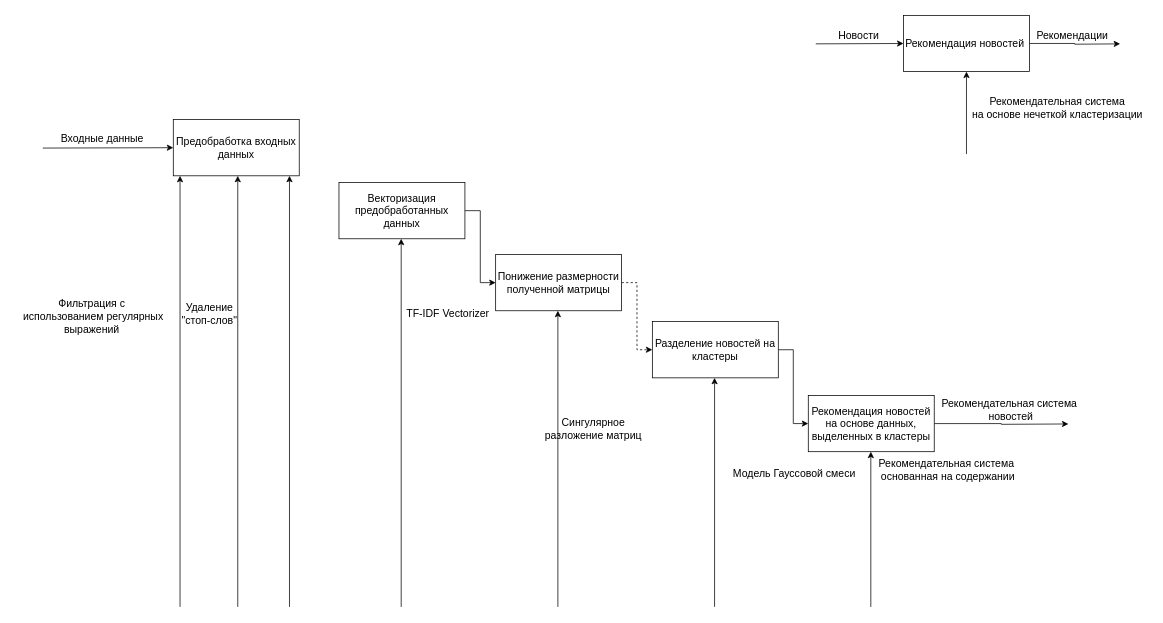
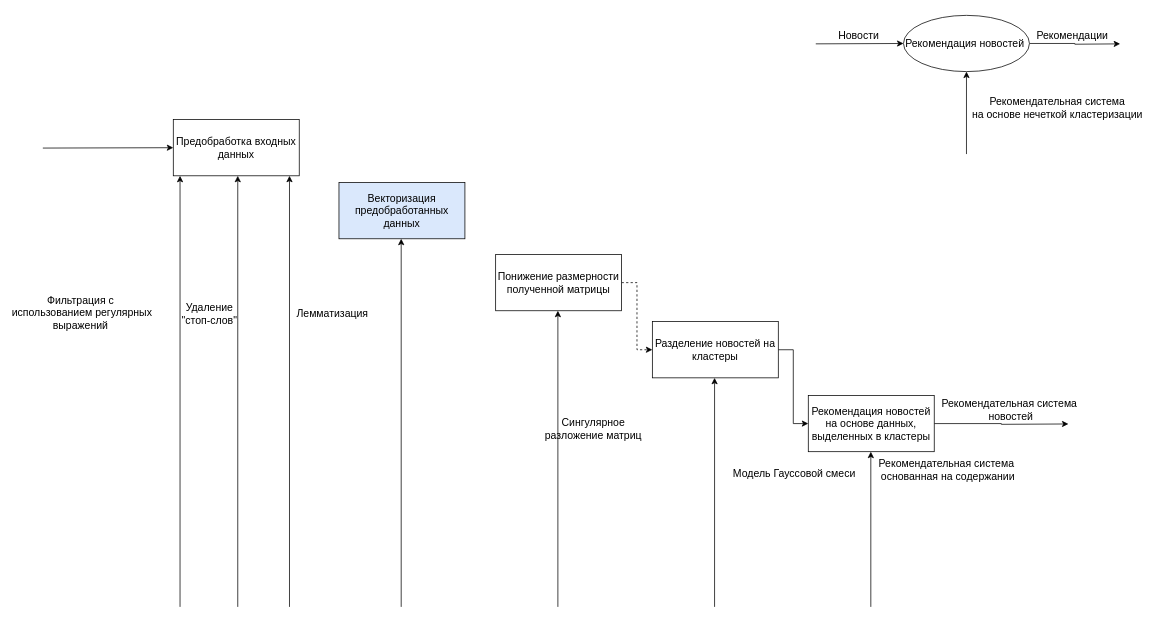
  <mxCell id="0" />
  <mxCell id="1" parent="0" />
  <mxCell id="2" value="&lt;font style=&quot;font-size: 14px;&quot;&gt;Предобработка входных данных&lt;/font&gt;" style="rounded=0;whiteSpace=wrap;html=1;" parent="1" vertex="1"><mxGeometry x="230" y="159" width="168" height="75" as="geometry" /></mxCell>
- <mxCell id="3" style="edgeStyle=orthogonalEdgeStyle;rounded=0;orthogonalLoop=1;jettySize=auto;html=1;exitX=1;exitY=0.5;exitDx=0;exitDy=0;entryX=0;entryY=0.5;entryDx=0;entryDy=0;fontSize=14;" parent="1" source="4" target="6" edge="1"><mxGeometry relative="1" as="geometry" /></mxCell>
- <mxCell id="4" value="&lt;font style=&quot;font-size: 14px;&quot;&gt;Векторизация предобработанных данных&lt;/font&gt;" style="rounded=0;whiteSpace=wrap;html=1;" parent="1" vertex="1"><mxGeometry x="451" y="243" width="168" height="75" as="geometry" /></mxCell>
+ <mxCell id="4" value="&lt;font style=&quot;font-size: 14px;&quot;&gt;Векторизация предобработанных данных&lt;/font&gt;" style="rounded=0;whiteSpace=wrap;html=1;fillColor=#dae8fc;" parent="1" vertex="1"><mxGeometry x="451" y="243" width="168" height="75" as="geometry" /></mxCell>
  <mxCell id="5" style="edgeStyle=orthogonalEdgeStyle;rounded=0;orthogonalLoop=1;jettySize=auto;html=1;exitX=1;exitY=0.5;exitDx=0;exitDy=0;entryX=0;entryY=0.5;entryDx=0;entryDy=0;fontSize=14;dashed=1;" parent="1" source="6" target="8" edge="1"><mxGeometry relative="1" as="geometry" /></mxCell>
  <mxCell id="6" value="&lt;font style=&quot;font-size: 14px;&quot;&gt;Понижение размерности полученной матрицы&lt;/font&gt;" style="rounded=0;whiteSpace=wrap;html=1;" parent="1" vertex="1"><mxGeometry x="660" y="339" width="168" height="75" as="geometry" /></mxCell>
  <mxCell id="7" style="edgeStyle=orthogonalEdgeStyle;rounded=0;orthogonalLoop=1;jettySize=auto;html=1;exitX=1;exitY=0.5;exitDx=0;exitDy=0;entryX=0;entryY=0.5;entryDx=0;entryDy=0;fontSize=14;" parent="1" source="8" target="10" edge="1"><mxGeometry relative="1" as="geometry" /></mxCell>
  <mxCell id="8" value="&lt;font style=&quot;font-size: 14px;&quot;&gt;Разделение новостей на кластеры&lt;/font&gt;" style="rounded=0;whiteSpace=wrap;html=1;" parent="1" vertex="1"><mxGeometry x="869" y="428.5" width="168" height="75" as="geometry" /></mxCell>
  <mxCell id="9" style="edgeStyle=orthogonalEdgeStyle;rounded=0;orthogonalLoop=1;jettySize=auto;html=1;exitX=1;exitY=0.5;exitDx=0;exitDy=0;fontSize=14;" parent="1" source="10" edge="1"><mxGeometry relative="1" as="geometry"><mxPoint x="1424" y="565" as="targetPoint" /></mxGeometry></mxCell>
  <mxCell id="10" value="&lt;font style=&quot;font-size: 14px;&quot;&gt;Рекомендация новостей на основе данных, выделенных в кластеры&lt;/font&gt;" style="rounded=0;whiteSpace=wrap;html=1;" parent="1" vertex="1"><mxGeometry x="1077" y="527" width="168" height="75" as="geometry" /></mxCell>
  <mxCell id="11" value="" style="endArrow=classic;html=1;rounded=0;fontSize=14;entryX=0;entryY=0.5;entryDx=0;entryDy=0;" parent="1" target="2" edge="1"><mxGeometry width="50" height="50" relative="1" as="geometry"><mxPoint x="56" y="197" as="sourcePoint" /><mxPoint x="487" y="415" as="targetPoint" /></mxGeometry></mxCell>
- <mxCell id="12" value="Входные данные" style="text;html=1;align=center;verticalAlign=middle;resizable=0;points=[];autosize=1;strokeColor=none;fillColor=none;fontSize=14;" parent="1" vertex="1"><mxGeometry x="75" y="173" width="120" height="21" as="geometry" /></mxCell>
  <mxCell id="13" value="" style="endArrow=classic;html=1;rounded=0;fontSize=14;entryX=0.195;entryY=1.011;entryDx=0;entryDy=0;entryPerimeter=0;" parent="1" edge="1"><mxGeometry width="50" height="50" relative="1" as="geometry"><mxPoint x="316" y="809" as="sourcePoint" /><mxPoint x="316" y="233.995" as="targetPoint" /></mxGeometry></mxCell>
  <mxCell id="14" value="" style="endArrow=classic;html=1;rounded=0;fontSize=14;entryX=0.195;entryY=1.011;entryDx=0;entryDy=0;entryPerimeter=0;" parent="1" edge="1"><mxGeometry width="50" height="50" relative="1" as="geometry"><mxPoint x="239" y="809" as="sourcePoint" /><mxPoint x="239" y="233.995" as="targetPoint" /></mxGeometry></mxCell>
  <mxCell id="15" value="" style="endArrow=classic;html=1;rounded=0;fontSize=14;entryX=0.195;entryY=1.011;entryDx=0;entryDy=0;entryPerimeter=0;" parent="1" edge="1"><mxGeometry width="50" height="50" relative="1" as="geometry"><mxPoint x="385" y="809" as="sourcePoint" /><mxPoint x="385" y="233.995" as="targetPoint" /></mxGeometry></mxCell>
- <mxCell id="16" value="Фильтрация с&lt;br&gt;&amp;nbsp;использованием регулярных &lt;br&gt;выражений" style="text;html=1;align=center;verticalAlign=middle;resizable=0;points=[];autosize=1;strokeColor=none;fillColor=none;fontSize=14;" parent="1" vertex="1"><mxGeometry x="20" y="394" width="201" height="55" as="geometry" /></mxCell>
+ <mxCell id="16" value="Фильтрация с&lt;br&gt;&amp;nbsp;использованием регулярных &lt;br&gt;выражений" style="text;html=1;align=center;verticalAlign=middle;resizable=0;points=[];autosize=1;strokeColor=none;fillColor=none;fontSize=14;" parent="1" vertex="1"><mxGeometry x="5" y="389" width="201" height="55" as="geometry" /></mxCell>
  <mxCell id="17" value="Удаление &lt;br&gt;&quot;стоп-слов&quot;" style="text;html=1;align=center;verticalAlign=middle;resizable=0;points=[];autosize=1;strokeColor=none;fillColor=none;fontSize=14;" parent="1" vertex="1"><mxGeometry x="236" y="399" width="83" height="38" as="geometry" /></mxCell>
+ <mxCell id="18" value="Лемматизация" style="text;html=1;align=center;verticalAlign=middle;resizable=0;points=[];autosize=1;strokeColor=none;fillColor=none;fontSize=14;" parent="1" vertex="1"><mxGeometry x="389" y="407.5" width="106" height="21" as="geometry" /></mxCell>
  <mxCell id="19" value="" style="endArrow=classic;html=1;rounded=0;fontSize=14;entryX=0.195;entryY=1.011;entryDx=0;entryDy=0;entryPerimeter=0;" parent="1" edge="1"><mxGeometry width="50" height="50" relative="1" as="geometry"><mxPoint x="534" y="809" as="sourcePoint" /><mxPoint x="534" y="317.995" as="targetPoint" /></mxGeometry></mxCell>
- <mxCell id="20" value="TF-IDF Vectorizer" style="text;html=1;align=center;verticalAlign=middle;resizable=0;points=[];autosize=1;strokeColor=none;fillColor=none;fontSize=14;" parent="1" vertex="1"><mxGeometry x="536" y="407.5" width="120" height="21" as="geometry" /></mxCell>
  <mxCell id="21" value="" style="endArrow=classic;html=1;rounded=0;fontSize=14;entryX=0.195;entryY=1.011;entryDx=0;entryDy=0;entryPerimeter=0;" parent="1" edge="1"><mxGeometry width="50" height="50" relative="1" as="geometry"><mxPoint x="743" y="809" as="sourcePoint" /><mxPoint x="743" y="413.995" as="targetPoint" /></mxGeometry></mxCell>
  <mxCell id="22" value="Сингулярное &lt;br&gt;разложение матриц" style="text;html=1;align=center;verticalAlign=middle;resizable=0;points=[];autosize=1;strokeColor=none;fillColor=none;fontSize=14;" parent="1" vertex="1"><mxGeometry x="720" y="552" width="139" height="38" as="geometry" /></mxCell>
  <mxCell id="23" value="" style="endArrow=classic;html=1;rounded=0;fontSize=14;entryX=0.195;entryY=1.011;entryDx=0;entryDy=0;entryPerimeter=0;" parent="1" edge="1"><mxGeometry width="50" height="50" relative="1" as="geometry"><mxPoint x="952" y="809" as="sourcePoint" /><mxPoint x="952" y="503.495" as="targetPoint" /></mxGeometry></mxCell>
  <mxCell id="24" value="Модель Гауссовой смеси" style="text;html=1;align=center;verticalAlign=middle;resizable=0;points=[];autosize=1;strokeColor=none;fillColor=none;fontSize=14;" parent="1" vertex="1"><mxGeometry x="971" y="620.5" width="173" height="21" as="geometry" /></mxCell>
  <mxCell id="25" value="" style="endArrow=classic;html=1;rounded=0;fontSize=14;entryX=0.195;entryY=1.011;entryDx=0;entryDy=0;entryPerimeter=0;" parent="1" edge="1"><mxGeometry width="50" height="50" relative="1" as="geometry"><mxPoint x="1160.41" y="809" as="sourcePoint" /><mxPoint x="1160.41" y="602.005" as="targetPoint" /></mxGeometry></mxCell>
  <mxCell id="26" value="Рекомендательная система&amp;nbsp;&lt;br&gt;основанная на содержании" style="text;html=1;align=center;verticalAlign=middle;resizable=0;points=[];autosize=1;strokeColor=none;fillColor=none;fontSize=14;" parent="1" vertex="1"><mxGeometry x="1166" y="607" width="194" height="38" as="geometry" /></mxCell>
  <mxCell id="27" value="Рекомендательная система&lt;br&gt;&amp;nbsp;новостей" style="text;html=1;align=center;verticalAlign=middle;resizable=0;points=[];autosize=1;strokeColor=none;fillColor=none;fontSize=14;" parent="1" vertex="1"><mxGeometry x="1249" y="527" width="191" height="38" as="geometry" /></mxCell>
  <mxCell id="28" style="edgeStyle=orthogonalEdgeStyle;rounded=0;orthogonalLoop=1;jettySize=auto;html=1;exitX=1;exitY=0.5;exitDx=0;exitDy=0;fontSize=14;" parent="1" source="29" edge="1"><mxGeometry relative="1" as="geometry"><mxPoint x="1493" y="58" as="targetPoint" /></mxGeometry></mxCell>
- <mxCell id="29" value="&lt;font style=&quot;font-size: 14px;&quot;&gt;Рекомендация новостей&amp;nbsp;&lt;/font&gt;" style="rounded=0;whiteSpace=wrap;html=1;" parent="1" vertex="1"><mxGeometry x="1204" y="20" width="168" height="75" as="geometry" /></mxCell>
+ <mxCell id="29" value="&lt;font style=&quot;font-size: 14px;&quot;&gt;Рекомендация новостей&amp;nbsp;&lt;/font&gt;" style="ellipse;whiteSpace=wrap;html=1;" parent="1" vertex="1"><mxGeometry x="1204" y="20" width="168" height="75" as="geometry" /></mxCell>
  <mxCell id="30" value="" style="endArrow=classic;html=1;rounded=0;fontSize=14;entryX=0;entryY=0.5;entryDx=0;entryDy=0;" parent="1" target="29" edge="1"><mxGeometry width="50" height="50" relative="1" as="geometry"><mxPoint x="1087" y="58" as="sourcePoint" /><mxPoint x="1006" y="253" as="targetPoint" /></mxGeometry></mxCell>
  <mxCell id="31" value="Новости" style="text;html=1;align=center;verticalAlign=middle;resizable=0;points=[];autosize=1;strokeColor=none;fillColor=none;fontSize=14;" parent="1" vertex="1"><mxGeometry x="1112" y="36" width="64" height="21" as="geometry" /></mxCell>
  <mxCell id="32" value="Рекомендации" style="text;html=1;align=center;verticalAlign=middle;resizable=0;points=[];autosize=1;strokeColor=none;fillColor=none;fontSize=14;" parent="1" vertex="1"><mxGeometry x="1376" y="36" width="106" height="21" as="geometry" /></mxCell>
  <mxCell id="33" value="" style="endArrow=classic;html=1;rounded=0;fontSize=14;entryX=0.5;entryY=1;entryDx=0;entryDy=0;" parent="1" target="29" edge="1"><mxGeometry width="50" height="50" relative="1" as="geometry"><mxPoint x="1288" y="205" as="sourcePoint" /><mxPoint x="1006" y="253" as="targetPoint" /></mxGeometry></mxCell>
  <mxCell id="34" value="Рекомендательная система &lt;br&gt;на основе нечеткой кластеризации" style="text;html=1;align=center;verticalAlign=middle;resizable=0;points=[];autosize=1;strokeColor=none;fillColor=none;fontSize=14;" parent="1" vertex="1"><mxGeometry x="1290" y="124" width="238" height="38" as="geometry" /></mxCell>
